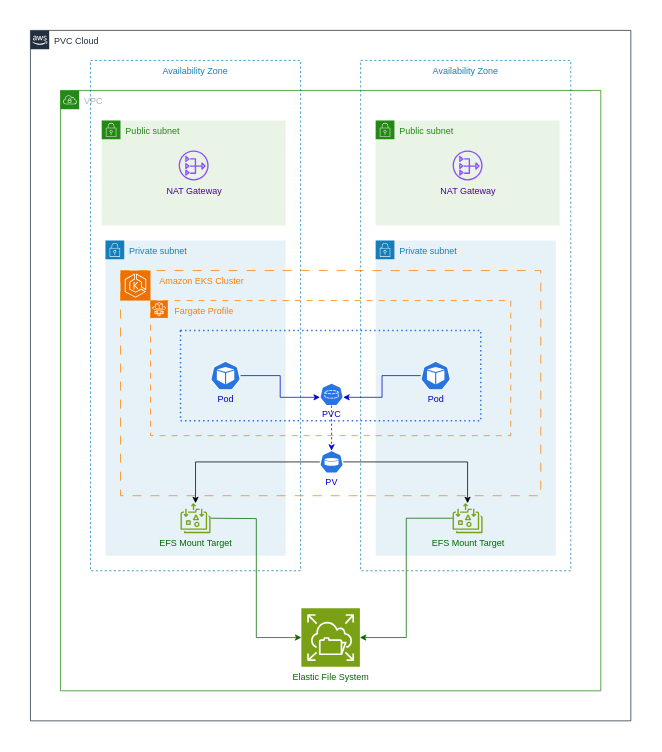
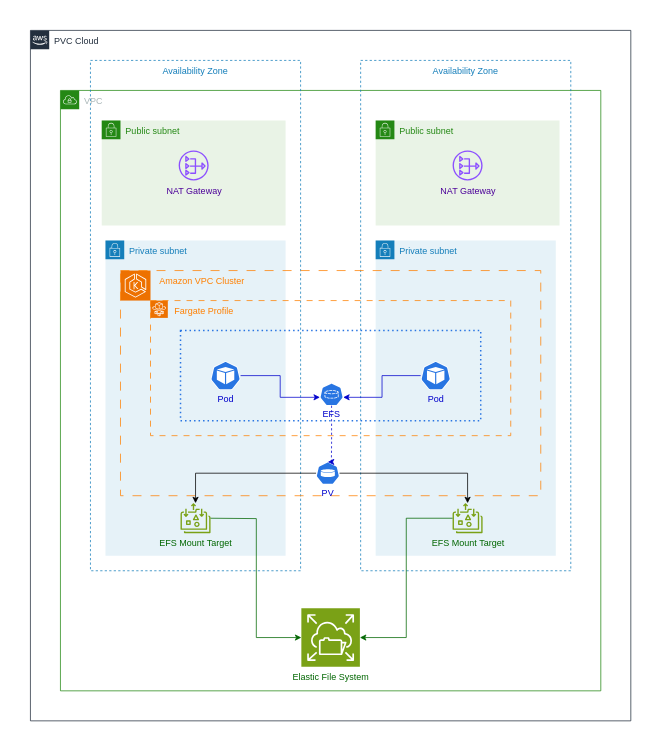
  <mxCell id="0" />
  <mxCell id="1" parent="0" />
  <mxCell id="2" value="" style="rounded=0;whiteSpace=wrap;html=1;fillColor=default;strokeColor=none;" vertex="1" parent="1"><mxGeometry y="20" width="840" height="960" as="geometry" x="20" /></mxCell>
  <mxCell id="3" value="PVC Cloud" style="points=[[0,0],[0.25,0],[0.5,0],[0.75,0],[1,0],[1,0.25],[1,0.5],[1,0.75],[1,1],[0.75,1],[0.5,1],[0.25,1],[0,1],[0,0.75],[0,0.5],[0,0.25]];outlineConnect=0;gradientColor=none;html=1;whiteSpace=wrap;fontSize=12;fontStyle=0;container=1;pointerEvents=0;collapsible=0;recursiveResize=0;shape=mxgraph.aws4.group;grIcon=mxgraph.aws4.group_aws_cloud_alt;strokeColor=#232F3E;fillColor=none;verticalAlign=top;align=left;spacingLeft=30;fontColor=#232F3E;dashed=0;" vertex="1" parent="1"><mxGeometry x="40" y="40" width="800" height="920" as="geometry" /></mxCell>
  <mxCell id="4" value="VPC" style="points=[[0,0],[0.25,0],[0.5,0],[0.75,0],[1,0],[1,0.25],[1,0.5],[1,0.75],[1,1],[0.75,1],[0.5,1],[0.25,1],[0,1],[0,0.75],[0,0.5],[0,0.25]];outlineConnect=0;gradientColor=none;html=1;whiteSpace=wrap;fontSize=12;fontStyle=0;container=1;pointerEvents=0;collapsible=0;recursiveResize=0;shape=mxgraph.aws4.group;grIcon=mxgraph.aws4.group_vpc;strokeColor=#248814;fillColor=none;verticalAlign=top;align=left;spacingLeft=30;fontColor=#AAB7B8;dashed=0;" vertex="1" parent="3"><mxGeometry x="40" y="80" width="720" height="800" as="geometry" /></mxCell>
  <mxCell id="5" value="Private subnet" style="points=[[0,0],[0.25,0],[0.5,0],[0.75,0],[1,0],[1,0.25],[1,0.5],[1,0.75],[1,1],[0.75,1],[0.5,1],[0.25,1],[0,1],[0,0.75],[0,0.5],[0,0.25]];outlineConnect=0;gradientColor=none;html=1;whiteSpace=wrap;fontSize=12;fontStyle=0;container=1;pointerEvents=0;collapsible=0;recursiveResize=0;shape=mxgraph.aws4.group;grIcon=mxgraph.aws4.group_security_group;grStroke=0;strokeColor=#147EBA;fillColor=#E6F2F8;verticalAlign=top;align=left;spacingLeft=30;fontColor=#147EBA;dashed=0;" vertex="1" parent="4"><mxGeometry x="420" y="200" width="240" height="420" as="geometry" /></mxCell>
  <mxCell id="6" value="Availability Zone" style="fillColor=none;strokeColor=#147EBA;dashed=1;verticalAlign=top;fontStyle=0;fontColor=#147EBA;whiteSpace=wrap;html=1;" vertex="1" parent="4"><mxGeometry x="400" y="-40" width="280" height="680" as="geometry" /></mxCell>
  <mxCell id="7" value="Public subnet" style="points=[[0,0],[0.25,0],[0.5,0],[0.75,0],[1,0],[1,0.25],[1,0.5],[1,0.75],[1,1],[0.75,1],[0.5,1],[0.25,1],[0,1],[0,0.75],[0,0.5],[0,0.25]];outlineConnect=0;gradientColor=none;html=1;whiteSpace=wrap;fontSize=12;fontStyle=0;container=1;pointerEvents=0;collapsible=0;recursiveResize=0;shape=mxgraph.aws4.group;grIcon=mxgraph.aws4.group_security_group;grStroke=0;strokeColor=#248814;fillColor=#E9F3E6;verticalAlign=top;align=left;spacingLeft=30;fontColor=#248814;dashed=0;" vertex="1" parent="4"><mxGeometry x="420" y="40" width="245" height="140" as="geometry" /></mxCell>
  <mxCell id="8" value="NAT Gateway" style="sketch=0;outlineConnect=0;fontColor=#4C0099;gradientColor=none;fillColor=#8C4FFF;strokeColor=none;dashed=0;verticalLabelPosition=bottom;verticalAlign=top;align=center;html=1;fontSize=12;fontStyle=0;aspect=fixed;pointerEvents=1;shape=mxgraph.aws4.nat_gateway;" vertex="1" parent="7"><mxGeometry x="102.5" y="40" width="40" height="40" as="geometry" /></mxCell>
  <mxCell id="9" value="Elastic File System" style="sketch=0;points=[[0,0,0],[0.25,0,0],[0.5,0,0],[0.75,0,0],[1,0,0],[0,1,0],[0.25,1,0],[0.5,1,0],[0.75,1,0],[1,1,0],[0,0.25,0],[0,0.5,0],[0,0.75,0],[1,0.25,0],[1,0.5,0],[1,0.75,0]];outlineConnect=0;fontColor=#006600;fillColor=#7AA116;strokeColor=#ffffff;dashed=0;verticalLabelPosition=bottom;verticalAlign=top;align=center;html=1;fontSize=12;fontStyle=0;aspect=fixed;shape=mxgraph.aws4.resourceIcon;resIcon=mxgraph.aws4.elastic_file_system;" vertex="1" parent="4"><mxGeometry x="321" y="690" width="78" height="78" as="geometry" /></mxCell>
  <mxCell id="10" value="EFS Mount Target" style="sketch=0;outlineConnect=0;fontColor=#006600;gradientColor=none;fillColor=#7AA116;strokeColor=none;dashed=0;verticalLabelPosition=bottom;verticalAlign=top;align=center;html=1;fontSize=12;fontStyle=0;aspect=fixed;pointerEvents=1;shape=mxgraph.aws4.elastic_file_system_standard;" vertex="1" parent="4"><mxGeometry x="522.5" y="550" width="40" height="40" as="geometry" /></mxCell>
  <mxCell id="11" style="edgeStyle=orthogonalEdgeStyle;rounded=0;orthogonalLoop=1;jettySize=auto;html=1;entryX=1;entryY=0.5;entryDx=0;entryDy=0;entryPerimeter=0;fontColor=#006600;strokeColor=#006600;" edge="1" parent="4" source="10" target="9"><mxGeometry relative="1" as="geometry" /></mxCell>
  <mxCell id="12" value="Availability Zone" style="fillColor=none;strokeColor=#147EBA;dashed=1;verticalAlign=top;fontStyle=0;fontColor=#147EBA;whiteSpace=wrap;html=1;" vertex="1" parent="3"><mxGeometry x="80" y="40" width="280" height="680" as="geometry" /></mxCell>
  <mxCell id="13" value="Public subnet" style="points=[[0,0],[0.25,0],[0.5,0],[0.75,0],[1,0],[1,0.25],[1,0.5],[1,0.75],[1,1],[0.75,1],[0.5,1],[0.25,1],[0,1],[0,0.75],[0,0.5],[0,0.25]];outlineConnect=0;gradientColor=none;html=1;whiteSpace=wrap;fontSize=12;fontStyle=0;container=1;pointerEvents=0;collapsible=0;recursiveResize=0;shape=mxgraph.aws4.group;grIcon=mxgraph.aws4.group_security_group;grStroke=0;strokeColor=#248814;fillColor=#E9F3E6;verticalAlign=top;align=left;spacingLeft=30;fontColor=#248814;dashed=0;" vertex="1" parent="3"><mxGeometry x="95" y="120" width="245" height="140" as="geometry" /></mxCell>
  <mxCell id="14" value="NAT Gateway" style="sketch=0;outlineConnect=0;fontColor=#4C0099;gradientColor=none;fillColor=#8C4FFF;strokeColor=none;dashed=0;verticalLabelPosition=bottom;verticalAlign=top;align=center;html=1;fontSize=12;fontStyle=0;aspect=fixed;pointerEvents=1;shape=mxgraph.aws4.nat_gateway;" vertex="1" parent="13"><mxGeometry x="102.5" y="40" width="40" height="40" as="geometry" /></mxCell>
  <mxCell id="15" value="Private subnet" style="points=[[0,0],[0.25,0],[0.5,0],[0.75,0],[1,0],[1,0.25],[1,0.5],[1,0.75],[1,1],[0.75,1],[0.5,1],[0.25,1],[0,1],[0,0.75],[0,0.5],[0,0.25]];outlineConnect=0;gradientColor=none;html=1;whiteSpace=wrap;fontSize=12;fontStyle=0;container=1;pointerEvents=0;collapsible=0;recursiveResize=0;shape=mxgraph.aws4.group;grIcon=mxgraph.aws4.group_security_group;grStroke=0;strokeColor=#147EBA;fillColor=#E6F2F8;verticalAlign=top;align=left;spacingLeft=30;fontColor=#147EBA;dashed=0;" vertex="1" parent="3"><mxGeometry x="100" y="280" width="240" height="420" as="geometry" /></mxCell>
  <mxCell id="16" value="EFS Mount Target" style="sketch=0;outlineConnect=0;fontColor=#006600;gradientColor=none;fillColor=#7AA116;strokeColor=none;dashed=0;verticalLabelPosition=bottom;verticalAlign=top;align=center;html=1;fontSize=12;fontStyle=0;aspect=fixed;pointerEvents=1;shape=mxgraph.aws4.elastic_file_system_standard;" vertex="1" parent="15"><mxGeometry x="100" y="350" width="40" height="40" as="geometry" /></mxCell>
  <mxCell id="17" value="" style="sketch=0;points=[[0,0,0],[0.25,0,0],[0.5,0,0],[0.75,0,0],[1,0,0],[0,1,0],[0.25,1,0],[0.5,1,0],[0.75,1,0],[1,1,0],[0,0.25,0],[0,0.5,0],[0,0.75,0],[1,0.25,0],[1,0.5,0],[1,0.75,0]];outlineConnect=0;fontColor=#232F3E;fillColor=#ED7100;strokeColor=#ffffff;dashed=0;verticalLabelPosition=bottom;verticalAlign=top;align=center;html=1;fontSize=12;fontStyle=0;aspect=fixed;shape=mxgraph.aws4.resourceIcon;resIcon=mxgraph.aws4.eks;" vertex="1" parent="3"><mxGeometry x="120" y="320" width="40" height="40" as="geometry" /></mxCell>
- <mxCell id="18" value="Amazon EKS Cluster" style="fillColor=none;strokeColor=#FF8000;dashed=1;verticalAlign=top;fontStyle=0;fontColor=#FF8000;whiteSpace=wrap;html=1;align=left;spacingRight=0;spacingLeft=50;dashPattern=12 12;" vertex="1" parent="3"><mxGeometry x="120" y="320" width="560" height="300" as="geometry" /></mxCell>
+ <mxCell id="18" value="Amazon VPC Cluster" style="fillColor=none;strokeColor=#FF8000;dashed=1;verticalAlign=top;fontStyle=0;fontColor=#FF8000;whiteSpace=wrap;html=1;align=left;spacingRight=0;spacingLeft=50;dashPattern=12 12;" vertex="1" parent="3"><mxGeometry x="120" y="320" width="560" height="300" as="geometry" /></mxCell>
  <mxCell id="19" value="" style="sketch=0;points=[[0,0,0],[0.25,0,0],[0.5,0,0],[0.75,0,0],[1,0,0],[0,1,0],[0.25,1,0],[0.5,1,0],[0.75,1,0],[1,1,0],[0,0.25,0],[0,0.5,0],[0,0.75,0],[1,0.25,0],[1,0.5,0],[1,0.75,0]];outlineConnect=0;fontColor=#232F3E;fillColor=#ED7100;strokeColor=#FFFFFF;dashed=0;verticalLabelPosition=bottom;verticalAlign=top;align=center;html=1;fontSize=12;fontStyle=0;aspect=fixed;shape=mxgraph.aws4.resourceIcon;resIcon=mxgraph.aws4.fargate;" vertex="1" parent="3"><mxGeometry x="160" y="360" width="23.077" height="23.077" as="geometry" /></mxCell>
  <mxCell id="20" value="Fargate Profile" style="fillColor=none;strokeColor=#FF8000;dashed=1;verticalAlign=top;fontStyle=0;fontColor=#FF8000;whiteSpace=wrap;html=1;align=left;spacingLeft=30;dashPattern=8 8;" vertex="1" parent="3"><mxGeometry x="160" y="360" width="480" height="180" as="geometry" /></mxCell>
  <mxCell id="21" value="" style="fillColor=none;strokeColor=#2975e2;dashed=1;verticalAlign=top;fontStyle=0;fontColor=#5A6C86;whiteSpace=wrap;html=1;strokeWidth=2;dashPattern=1 2;" vertex="1" parent="3"><mxGeometry x="200" y="400" width="400" height="120" as="geometry" /></mxCell>
  <mxCell id="22" value="Pod" style="sketch=0;html=1;dashed=0;whitespace=wrap;fillColor=#2875E2;strokeColor=#ffffff;points=[[0.005,0.63,0],[0.1,0.2,0],[0.9,0.2,0],[0.5,0,0],[0.995,0.63,0],[0.72,0.99,0],[0.5,1,0],[0.28,0.99,0]];verticalLabelPosition=bottom;align=center;verticalAlign=top;shape=mxgraph.kubernetes.icon;prIcon=pod;fontColor=#0000CC;aspect=fixed;spacing=0;" vertex="1" parent="3"><mxGeometry x="520" y="440.8" width="40" height="38.4" as="geometry" /></mxCell>
  <mxCell id="23" value="Pod" style="sketch=0;html=1;dashed=0;whitespace=wrap;fillColor=#2875E2;strokeColor=#ffffff;points=[[0.005,0.63,0],[0.1,0.2,0],[0.9,0.2,0],[0.5,0,0],[0.995,0.63,0],[0.72,0.99,0],[0.5,1,0],[0.28,0.99,0]];verticalLabelPosition=bottom;align=center;verticalAlign=top;shape=mxgraph.kubernetes.icon;prIcon=pod;fontColor=#0000CC;aspect=fixed;spacing=0;" vertex="1" parent="3"><mxGeometry x="240" y="440.8" width="40" height="38.4" as="geometry" /></mxCell>
- <mxCell id="24" value="PVC" style="sketch=0;html=1;dashed=0;whitespace=wrap;fillColor=#2875E2;strokeColor=#ffffff;points=[[0.005,0.63,0],[0.1,0.2,0],[0.9,0.2,0],[0.5,0,0],[0.995,0.63,0],[0.72,0.99,0],[0.5,1,0],[0.28,0.99,0]];verticalLabelPosition=bottom;align=center;verticalAlign=top;shape=mxgraph.kubernetes.icon;prIcon=pvc;aspect=fixed;fontColor=#0000CC;spacing=0;" vertex="1" parent="3"><mxGeometry x="385.63" y="470" width="31.25" height="30" as="geometry" /></mxCell>
+ <mxCell id="24" value="EFS" style="sketch=0;html=1;dashed=0;whitespace=wrap;fillColor=#2875E2;strokeColor=#ffffff;points=[[0.005,0.63,0],[0.1,0.2,0],[0.9,0.2,0],[0.5,0,0],[0.995,0.63,0],[0.72,0.99,0],[0.5,1,0],[0.28,0.99,0]];verticalLabelPosition=bottom;align=center;verticalAlign=top;shape=mxgraph.kubernetes.icon;prIcon=pvc;aspect=fixed;fontColor=#0000CC;spacing=0;" vertex="1" parent="3"><mxGeometry x="385.63" y="470" width="31.25" height="30" as="geometry" /></mxCell>
  <mxCell id="25" style="edgeStyle=orthogonalEdgeStyle;rounded=0;orthogonalLoop=1;jettySize=auto;html=1;fontColor=#0000CC;" edge="1" parent="3" source="27" target="10"><mxGeometry relative="1" as="geometry" /></mxCell>
  <mxCell id="26" style="edgeStyle=orthogonalEdgeStyle;rounded=0;orthogonalLoop=1;jettySize=auto;html=1;fontColor=#0000CC;" edge="1" parent="3" source="27" target="16"><mxGeometry relative="1" as="geometry" /></mxCell>
- <mxCell id="27" value="PV" style="sketch=0;html=1;dashed=0;whitespace=wrap;fillColor=#2875E2;strokeColor=#ffffff;points=[[0.005,0.63,0],[0.1,0.2,0],[0.9,0.2,0],[0.5,0,0],[0.995,0.63,0],[0.72,0.99,0],[0.5,1,0],[0.28,0.99,0]];verticalLabelPosition=bottom;align=center;verticalAlign=top;shape=mxgraph.kubernetes.icon;prIcon=pv;aspect=fixed;fontColor=#0000CC;spacing=0;" vertex="1" parent="3"><mxGeometry x="385.63" y="560" width="31.25" height="30" as="geometry" /></mxCell>
+ <mxCell id="27" value="PV" style="sketch=0;html=1;dashed=0;whitespace=wrap;fillColor=#2875E2;strokeColor=#ffffff;points=[[0.005,0.63,0],[0.1,0.2,0],[0.9,0.2,0],[0.5,0,0],[0.995,0.63,0],[0.72,0.99,0],[0.5,1,0],[0.28,0.99,0]];verticalLabelPosition=bottom;align=center;verticalAlign=top;shape=mxgraph.kubernetes.icon;prIcon=pv;aspect=fixed;fontColor=#0000CC;spacing=0;" vertex="1" parent="3"><mxGeometry x="380.63" y="575" width="31.25" height="30" as="geometry" /></mxCell>
  <mxCell id="28" style="edgeStyle=orthogonalEdgeStyle;rounded=0;orthogonalLoop=1;jettySize=auto;html=1;entryX=0.995;entryY=0.63;entryDx=0;entryDy=0;entryPerimeter=0;strokeColor=#0000CC;" edge="1" parent="3" source="22" target="24"><mxGeometry relative="1" as="geometry" /></mxCell>
  <mxCell id="29" style="edgeStyle=orthogonalEdgeStyle;rounded=0;orthogonalLoop=1;jettySize=auto;html=1;entryX=0.005;entryY=0.63;entryDx=0;entryDy=0;entryPerimeter=0;strokeColor=#0000CC;" edge="1" parent="3" source="23" target="24"><mxGeometry relative="1" as="geometry" /></mxCell>
  <mxCell id="30" style="edgeStyle=orthogonalEdgeStyle;rounded=0;orthogonalLoop=1;jettySize=auto;html=1;exitX=0.5;exitY=1;exitDx=0;exitDy=0;exitPerimeter=0;entryX=0.5;entryY=0;entryDx=0;entryDy=0;entryPerimeter=0;strokeColor=#0000CC;dashed=1;" edge="1" parent="3" source="24" target="27"><mxGeometry relative="1" as="geometry"><Array as="points"><mxPoint x="401" y="550" /><mxPoint x="401" y="550" /></Array></mxGeometry></mxCell>
  <mxCell id="31" style="edgeStyle=orthogonalEdgeStyle;rounded=0;orthogonalLoop=1;jettySize=auto;html=1;entryX=0;entryY=0.5;entryDx=0;entryDy=0;entryPerimeter=0;fontColor=#006600;strokeColor=#006600;" edge="1" parent="3" target="9"><mxGeometry relative="1" as="geometry"><mxPoint x="240" y="650" as="sourcePoint" /></mxGeometry></mxCell>
